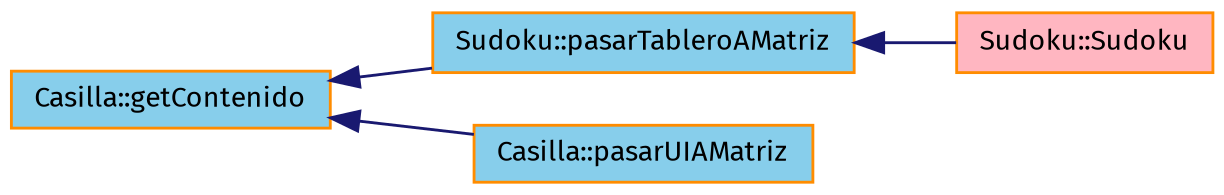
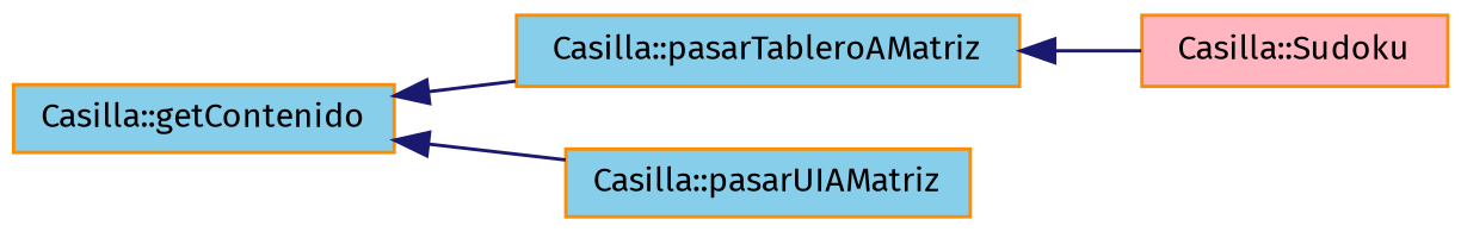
  digraph {
    fontname="Fira Sans"
    rankdir=LR
    node [color=darkorange fillcolor=skyblue fontname="Fira Sans" fontsize=10 shape=record style=filled]
    edge [color=midnightblue dir=back fontname="Fira Sans" fontsize=10 labelfontname=Helvetica labelfontsize=10 style=solid]
    n1 [fontcolor=black height=0.2 label="Casilla::getContenido" width=0.4]
-   n2 [height=0.2 label="Sudoku::pasarTableroAMatriz" width=0.4]
+   n2 [height=0.2 label="Casilla::pasarTableroAMatriz" width=0.4]
    n3 [height=0.2 label="Casilla::pasarUIAMatriz" width=0.4]
-   n4 [fillcolor=lightpink height=0.2 label="Sudoku::Sudoku" width=0.4]
+   n4 [fillcolor=lightpink height=0.2 label="Casilla::Sudoku" width=0.4]
    n1 -> n2
    n1 -> n3
    n2 -> n4
  }
